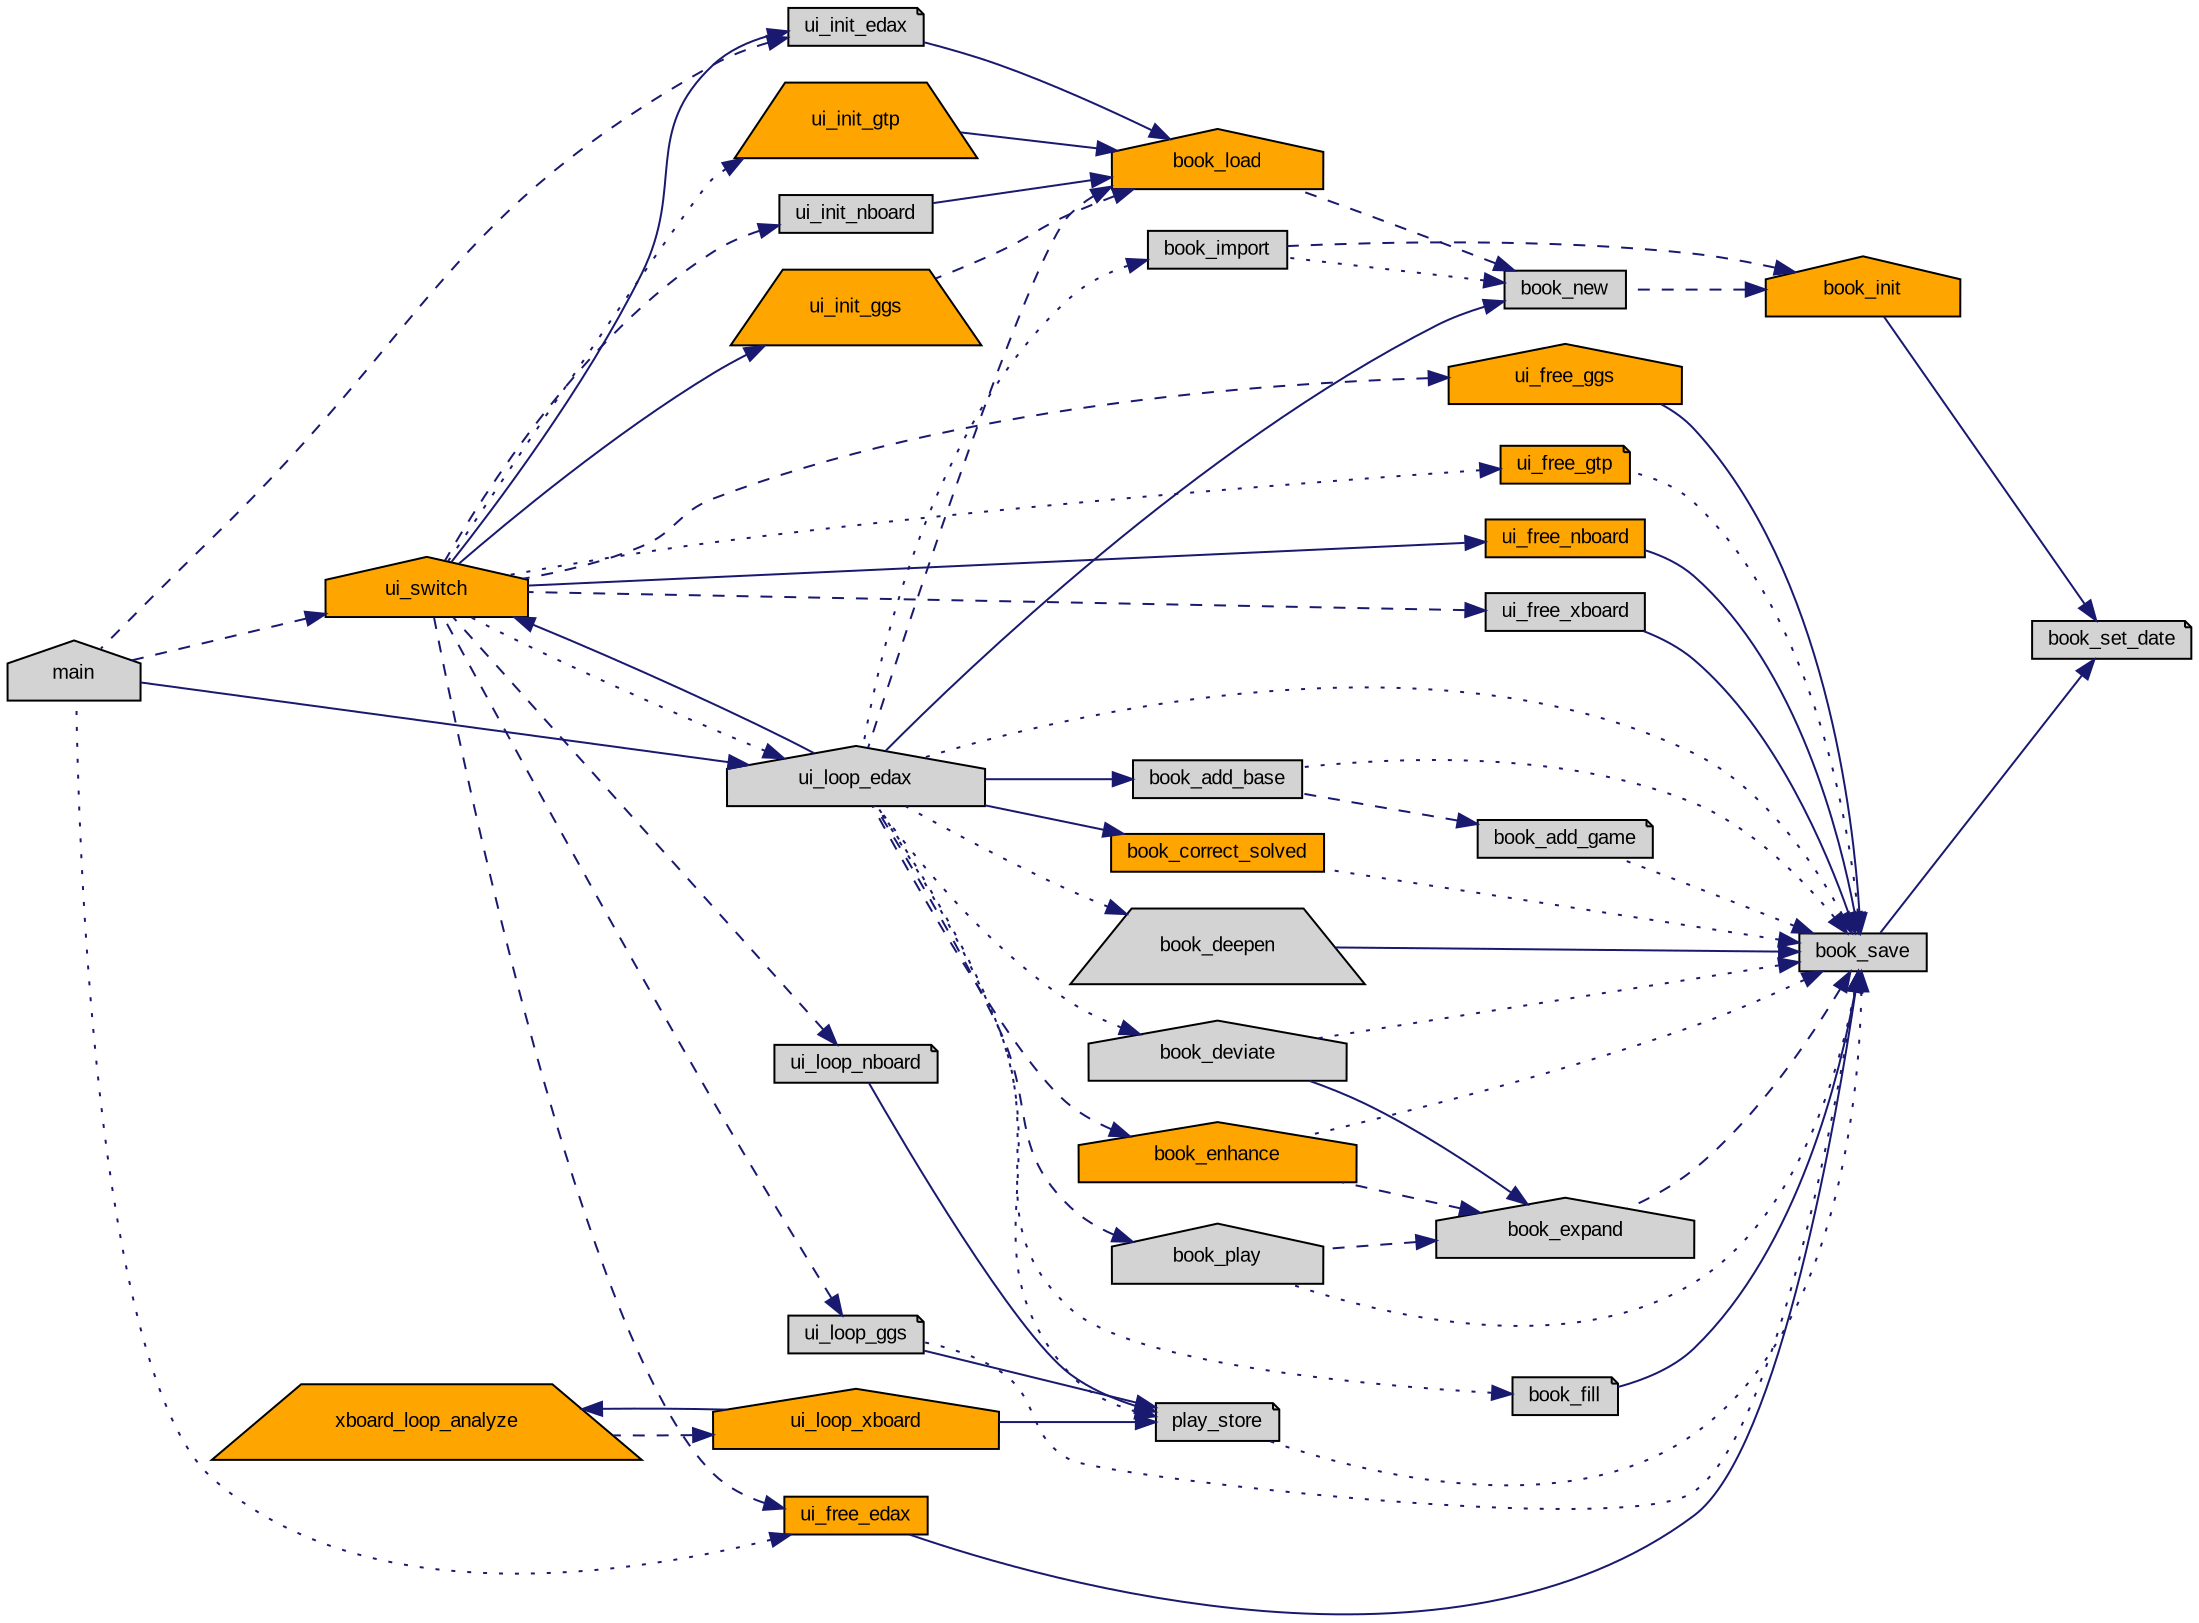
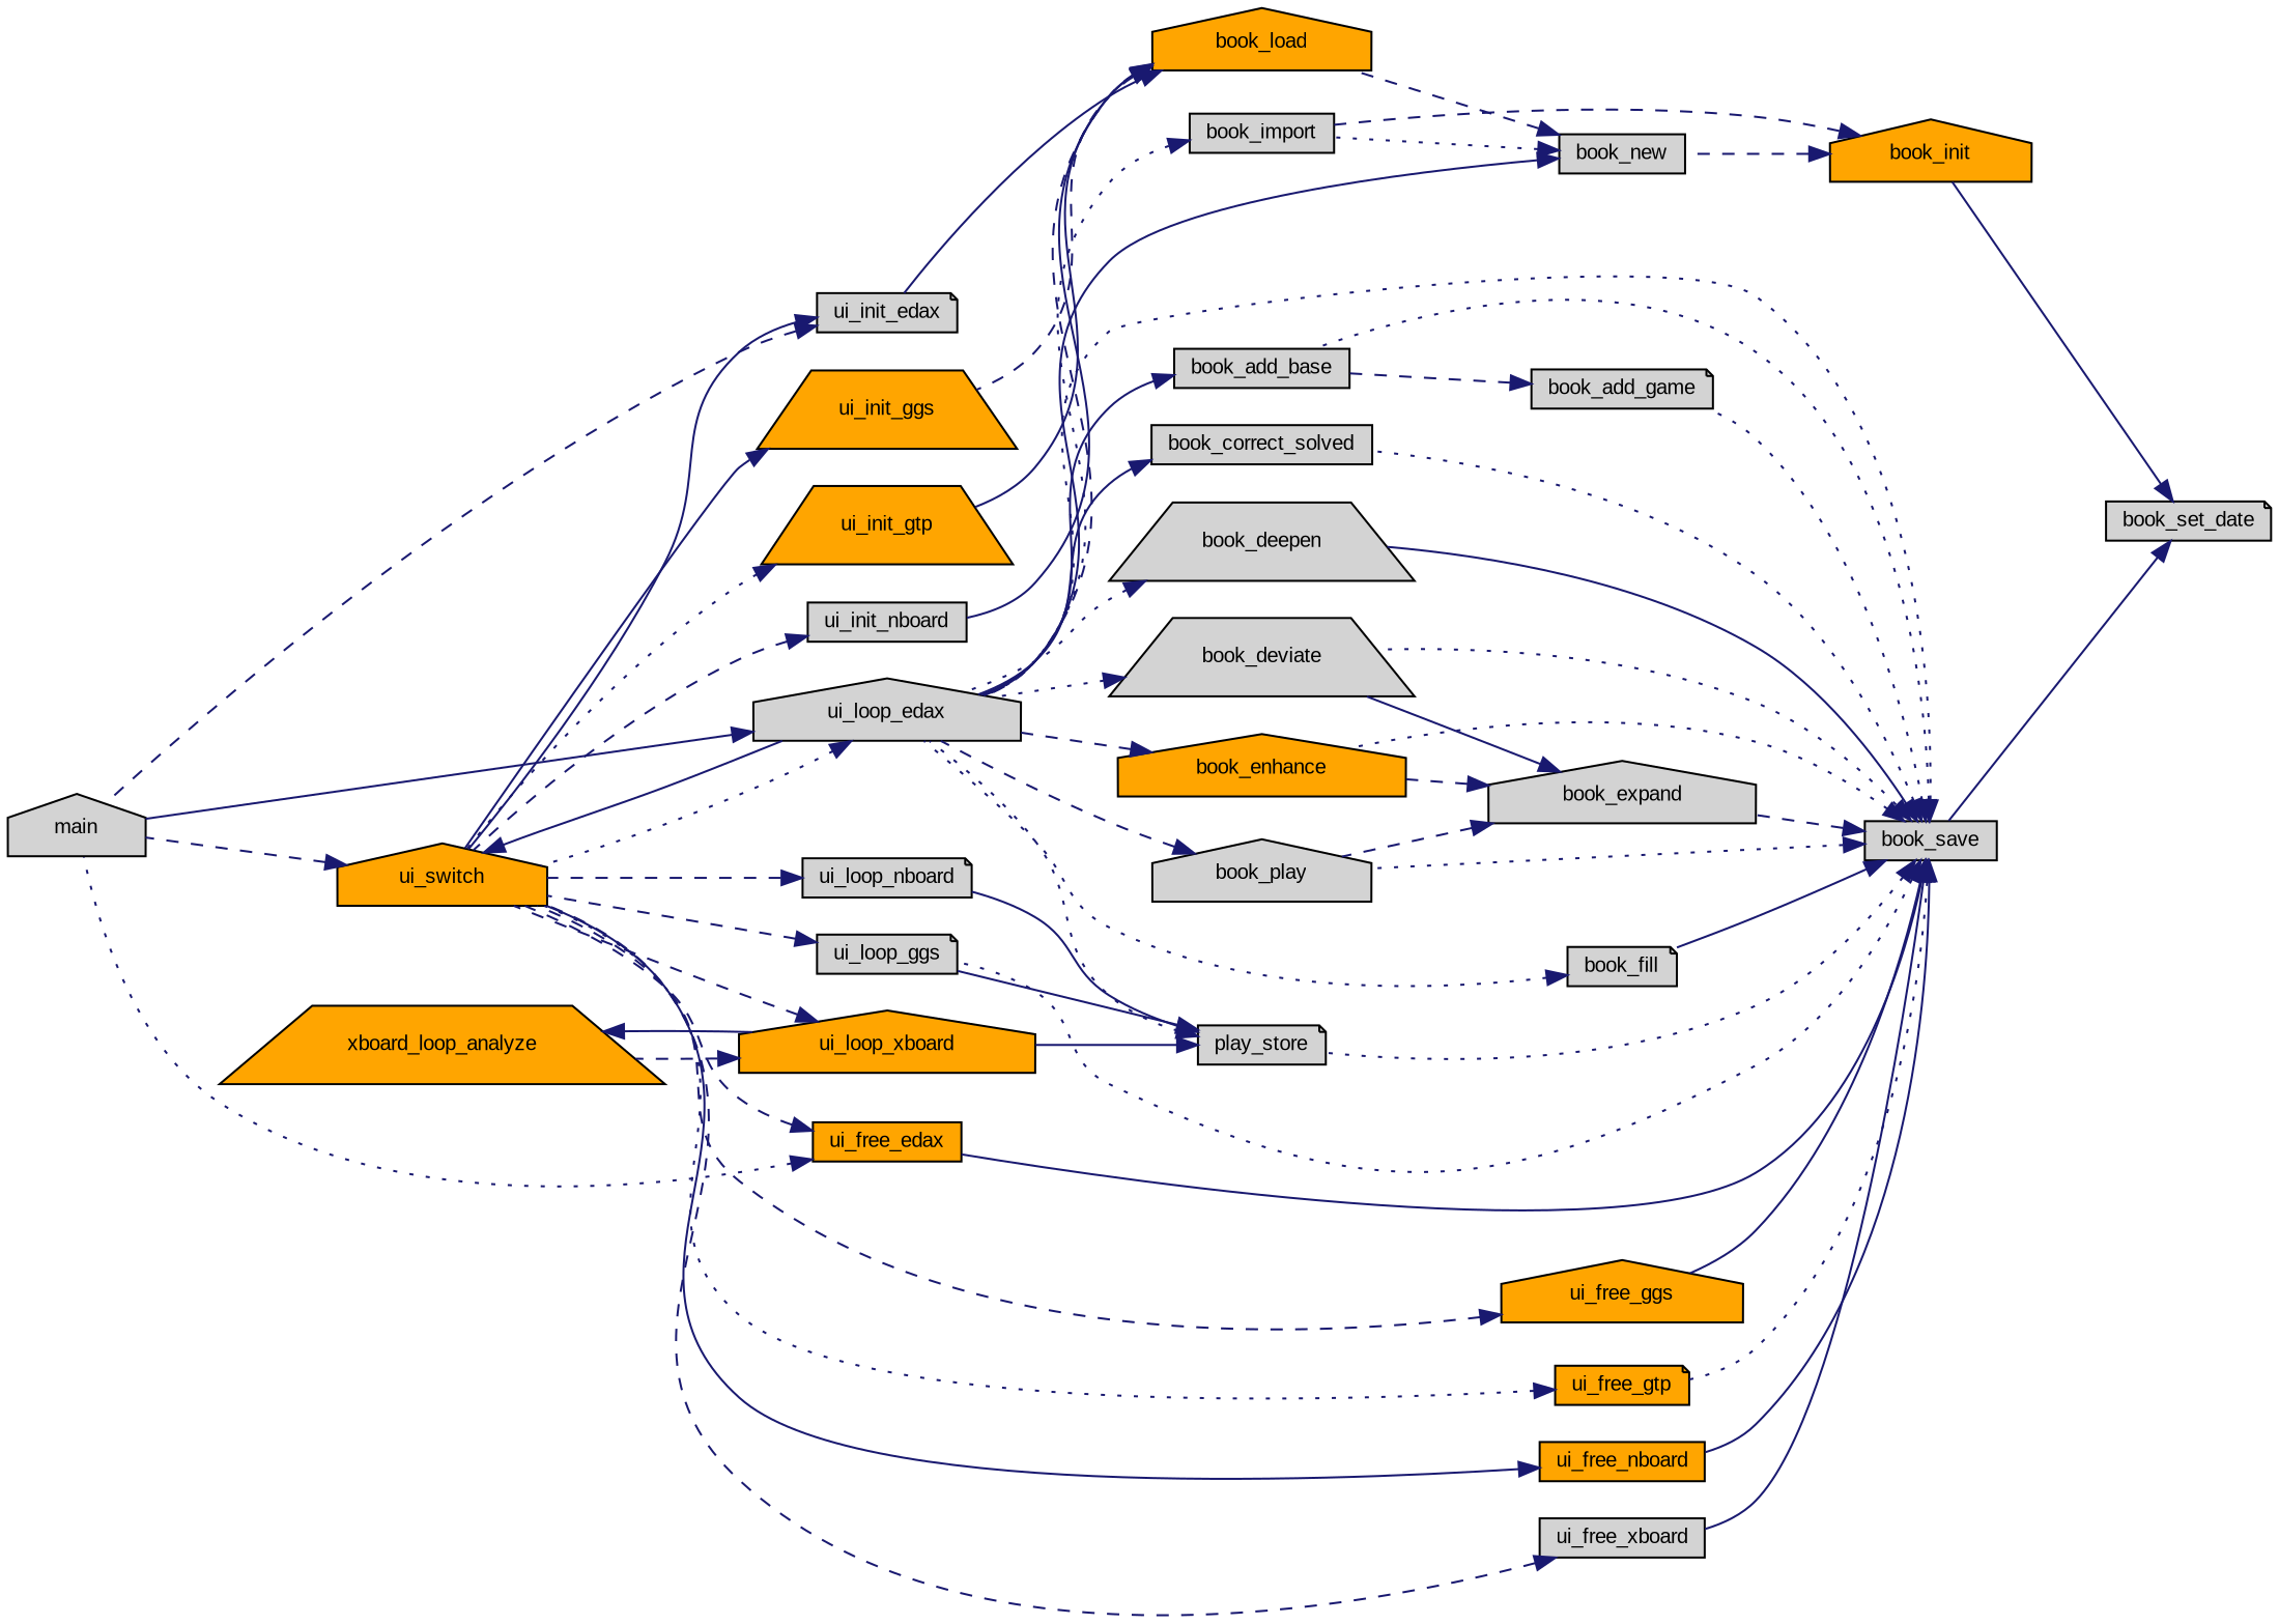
  digraph {
    fontname="Liberation Sans"
    rankdir=RL
    node [color=black fillcolor=lightgrey fontname="Liberation Sans" fontsize=10 shape=house style=filled]
    edge [color=midnightblue dir=back fontname="Liberation Sans" fontsize=10 labelfontname=FreeSans labelfontsize=10 style=solid]
    n1 [fontcolor=black height=0.2 label=book_set_date shape=note width=0.4]
    n2 [fillcolor=orange height=0.2 label=book_init width=0.4]
    n3 [height=0.2 label=book_save shape=box width=0.4]
    n4 [height=0.2 label=book_import shape=box width=0.4]
    n5 [height=0.2 label=book_new shape=box width=0.4]
    n6 [height=0.2 label=ui_loop_edax width=0.4]
    n7 [height=0.2 label=book_add_base shape=box width=0.4]
    n8 [height=0.2 label=book_add_game shape=note width=0.4]
-   n9 [fillcolor=orange height=0.2 label=book_correct_solved shape=box width=0.4]
+   n9 [height=0.2 label=book_correct_solved shape=box width=0.4]
    n10 [height=0.2 label=book_deepen shape=trapezium width=0.4]
-   n11 [height=0.2 label=book_deviate width=0.4]
+   n11 [height=0.2 label=book_deviate shape=trapezium width=0.4]
    n12 [fillcolor=orange height=0.2 label=book_enhance width=0.4]
    n13 [height=0.2 label=book_expand width=0.4]
    n14 [height=0.2 label=book_play width=0.4]
    n15 [height=0.2 label=book_fill shape=note width=0.4]
    n16 [height=0.2 label=play_store shape=note width=0.4]
    n17 [height=0.2 label=ui_loop_ggs shape=note width=0.4]
    n18 [fillcolor=orange height=0.2 label=ui_free_edax shape=box width=0.4]
    n19 [fillcolor=orange height=0.2 label=ui_free_ggs width=0.4]
    n20 [fillcolor=orange height=0.2 label=ui_free_gtp shape=note width=0.4]
    n21 [fillcolor=orange height=0.2 label=ui_free_nboard shape=box width=0.4]
    n22 [height=0.2 label=ui_free_xboard shape=box width=0.4]
    n23 [fillcolor=orange height=0.2 label=book_load width=0.4]
    n24 [height=0.2 label=main width=0.4]
    n25 [fillcolor=orange height=0.2 label=ui_switch width=0.4]
    n26 [height=0.2 label=ui_init_edax shape=note width=0.4]
    n27 [fillcolor=orange height=0.2 label=ui_init_ggs shape=trapezium width=0.4]
    n28 [fillcolor=orange height=0.2 label=ui_init_gtp shape=trapezium width=0.4]
    n29 [height=0.2 label=ui_init_nboard shape=box width=0.4]
    n30 [height=0.2 label=ui_loop_nboard shape=note width=0.4]
    n31 [fillcolor=orange height=0.2 label=ui_loop_xboard width=0.4]
    n32 [fillcolor=orange height=0.2 label=xboard_loop_analyze shape=trapezium width=0.4]
    n1 -> n2
    n1 -> n3
    n2 -> n4 [style=dashed]
    n2 -> n5 [style=dashed]
    n3 -> n6 [style=dotted]
    n3 -> n7 [style=dotted]
    n3 -> n8 [style=dotted]
    n3 -> n9 [style=dotted]
    n3 -> n10
    n3 -> n11 [style=dotted]
    n3 -> n12 [style=dotted]
    n3 -> n13 [style=dashed]
    n3 -> n14 [style=dotted]
    n3 -> n15
    n3 -> n16 [style=dotted]
    n3 -> n17 [style=dotted]
    n3 -> n18
    n3 -> n19
    n3 -> n20 [style=dotted]
    n3 -> n21
    n3 -> n22
    n4 -> n6 [style=dotted]
    n5 -> n4 [style=dotted]
    n5 -> n6
    n5 -> n23 [style=dashed]
    n6 -> n24
    n6 -> n25 [style=dotted]
    n7 -> n6
    n8 -> n7 [style=dashed]
    n9 -> n6
    n10 -> n6 [style=dotted]
    n11 -> n6 [style=dotted]
    n12 -> n6 [style=dashed]
    n13 -> n11
    n13 -> n12 [style=dashed]
    n13 -> n14 [style=dashed]
    n14 -> n6 [style=dashed]
    n15 -> n6 [style=dotted]
    n16 -> n6 [style=dotted]
    n16 -> n17
    n16 -> n30
    n16 -> n31
    n17 -> n25 [style=dashed]
    n18 -> n24 [style=dotted]
    n18 -> n25 [style=dashed]
    n19 -> n25 [style=dashed]
    n20 -> n25 [style=dotted]
    n21 -> n25
    n22 -> n25 [style=dashed]
    n23 -> n6 [style=dashed]
    n23 -> n26
    n23 -> n27 [style=dashed]
    n23 -> n28
    n23 -> n29
    n25 -> n6
    n25 -> n24 [style=dashed]
    n26 -> n24 [style=dashed]
    n26 -> n25
    n27 -> n25
    n28 -> n25 [style=dotted]
    n29 -> n25 [style=dashed]
    n30 -> n25 [style=dashed]
+   n31 -> n25 [style=dashed]
    n31 -> n32 [style=dashed]
    n32 -> n31
  }
